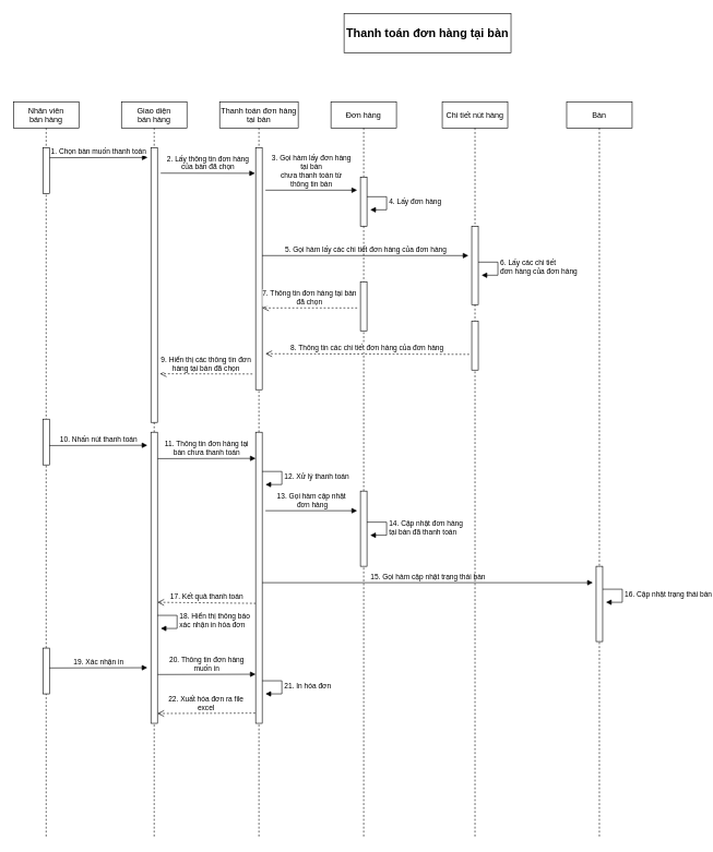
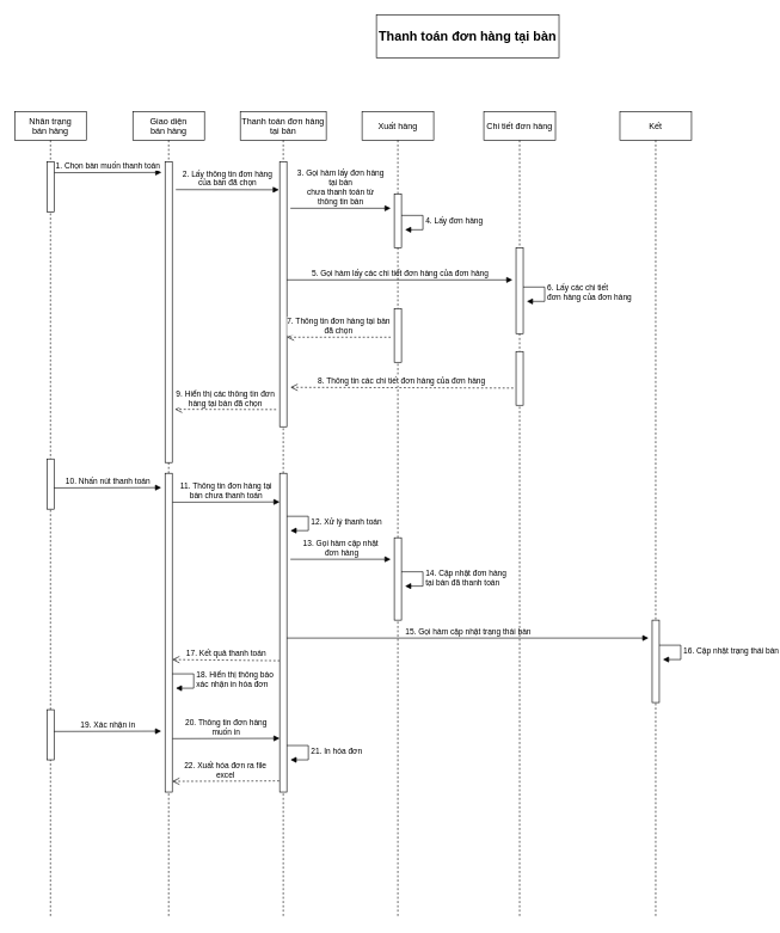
  <mxCell id="0" />
  <mxCell id="1" parent="0" />
  <mxCell id="2" value="&lt;b&gt;&lt;font style=&quot;font-size: 18px&quot;&gt;Thanh toán đơn hàng tại bàn&lt;/font&gt;&lt;/b&gt;" style="rounded=0;whiteSpace=wrap;html=1;fontSize=12;" parent="1" vertex="1"><mxGeometry x="525" y="20" width="255" height="60" as="geometry" /></mxCell>
- <mxCell id="3" value="Nhân viên&#10;bán hàng" style="shape=umlLifeline;perimeter=lifelinePerimeter;container=1;collapsible=0;recursiveResize=0;rounded=0;shadow=0;strokeWidth=1;" parent="1" vertex="1"><mxGeometry x="20" y="155" width="100" height="1125" as="geometry" /></mxCell>
+ <mxCell id="3" value="Nhân trạng&#10;bán hàng" style="shape=umlLifeline;perimeter=lifelinePerimeter;container=1;collapsible=0;recursiveResize=0;rounded=0;shadow=0;strokeWidth=1;" parent="1" vertex="1"><mxGeometry x="20" y="155" width="100" height="1125" as="geometry" /></mxCell>
  <mxCell id="4" value="" style="points=[];perimeter=orthogonalPerimeter;rounded=0;shadow=0;strokeWidth=1;" parent="3" vertex="1"><mxGeometry x="45" y="70" width="10" height="70" as="geometry" /></mxCell>
  <mxCell id="5" value="" style="points=[];perimeter=orthogonalPerimeter;rounded=0;shadow=0;strokeWidth=1;" parent="3" vertex="1"><mxGeometry x="45" y="485" width="10" height="70" as="geometry" /></mxCell>
  <mxCell id="6" value="" style="points=[];perimeter=orthogonalPerimeter;rounded=0;shadow=0;strokeWidth=1;" vertex="1" parent="3"><mxGeometry x="45" y="835" width="10" height="70" as="geometry" /></mxCell>
  <mxCell id="7" value="Giao diện &#10;bán hàng" style="shape=umlLifeline;perimeter=lifelinePerimeter;container=1;collapsible=0;recursiveResize=0;rounded=0;shadow=0;strokeWidth=1;" parent="1" vertex="1"><mxGeometry x="185" y="155" width="100" height="1125" as="geometry" /></mxCell>
  <mxCell id="8" value="" style="points=[];perimeter=orthogonalPerimeter;rounded=0;shadow=0;strokeWidth=1;" parent="7" vertex="1"><mxGeometry x="45" y="70" width="10" height="420" as="geometry" /></mxCell>
  <mxCell id="9" value="10. Nhấn nút thanh toán" style="html=1;verticalAlign=bottom;endArrow=block;rounded=0;exitX=1.037;exitY=0.22;exitDx=0;exitDy=0;exitPerimeter=0;" parent="7" edge="1"><mxGeometry width="80" relative="1" as="geometry"><mxPoint x="-110" y="525.4" as="sourcePoint" /><mxPoint x="39.63" y="525" as="targetPoint" /></mxGeometry></mxCell>
  <mxCell id="10" value="" style="points=[];perimeter=orthogonalPerimeter;rounded=0;shadow=0;strokeWidth=1;" parent="7" vertex="1"><mxGeometry x="45" y="505" width="10" height="445" as="geometry" /></mxCell>
  <mxCell id="11" value="17. Kết quả thanh toán" style="html=1;verticalAlign=bottom;endArrow=open;dashed=1;endSize=8;rounded=0;exitX=0.02;exitY=0.588;exitDx=0;exitDy=0;exitPerimeter=0;" edge="1" parent="7" source="18"><mxGeometry relative="1" as="geometry"><mxPoint x="135" y="765" as="sourcePoint" /><mxPoint x="55" y="765" as="targetPoint" /></mxGeometry></mxCell>
  <mxCell id="12" value="18. Hiển thị thông báo&lt;br&gt;xác nhận in hóa đơn" style="edgeStyle=orthogonalEdgeStyle;html=1;align=left;spacingLeft=2;endArrow=block;rounded=0;entryX=1;entryY=0;strokeWidth=1;" edge="1" parent="7"><mxGeometry relative="1" as="geometry"><mxPoint x="55" y="785" as="sourcePoint" /><Array as="points"><mxPoint x="85" y="785" /></Array><mxPoint x="60" y="805" as="targetPoint" /></mxGeometry></mxCell>
  <mxCell id="13" value="22. Xuất hóa đơn ra file&lt;br&gt;excel" style="html=1;verticalAlign=bottom;endArrow=open;dashed=1;endSize=8;rounded=0;exitX=-0.06;exitY=0.965;exitDx=0;exitDy=0;exitPerimeter=0;" edge="1" parent="7" source="18"><mxGeometry relative="1" as="geometry"><mxPoint x="135" y="935" as="sourcePoint" /><mxPoint x="55" y="935" as="targetPoint" /></mxGeometry></mxCell>
  <mxCell id="14" value="Thanh toán đơn hàng&#10;tại bàn" style="shape=umlLifeline;perimeter=lifelinePerimeter;container=1;collapsible=0;recursiveResize=0;rounded=0;shadow=0;strokeWidth=1;" parent="1" vertex="1"><mxGeometry x="335" y="155" width="120" height="1125" as="geometry" /></mxCell>
  <mxCell id="15" value="" style="points=[];perimeter=orthogonalPerimeter;rounded=0;shadow=0;strokeWidth=1;" parent="14" vertex="1"><mxGeometry x="55" y="70" width="10" height="370" as="geometry" /></mxCell>
  <mxCell id="16" value="5. Gọi hàm lấy các chi tiết đơn hàng của đơn hàng" style="html=1;verticalAlign=bottom;endArrow=block;rounded=0;strokeWidth=1;" parent="14" edge="1"><mxGeometry width="80" relative="1" as="geometry"><mxPoint x="65" y="235" as="sourcePoint" /><mxPoint x="380" y="235" as="targetPoint" /></mxGeometry></mxCell>
  <mxCell id="17" value="7. Thông tin đơn hàng tại bàn&lt;br&gt;đã chọn" style="html=1;verticalAlign=bottom;endArrow=open;dashed=1;endSize=8;rounded=0;strokeWidth=1;" parent="14" edge="1"><mxGeometry relative="1" as="geometry"><mxPoint x="210" y="315" as="sourcePoint" /><mxPoint x="65" y="315" as="targetPoint" /></mxGeometry></mxCell>
  <mxCell id="18" value="" style="points=[];perimeter=orthogonalPerimeter;rounded=0;shadow=0;strokeWidth=1;" parent="14" vertex="1"><mxGeometry x="55" y="505" width="10" height="445" as="geometry" /></mxCell>
  <mxCell id="19" value="11. Thông tin đơn hàng tại&lt;br&gt;bàn chưa thanh toán" style="html=1;verticalAlign=bottom;endArrow=block;rounded=0;exitX=1.037;exitY=0.22;exitDx=0;exitDy=0;exitPerimeter=0;" edge="1" parent="14"><mxGeometry width="80" relative="1" as="geometry"><mxPoint x="-94.63" y="545.4" as="sourcePoint" /><mxPoint x="55" y="545" as="targetPoint" /></mxGeometry></mxCell>
  <mxCell id="20" value="12. Xử lý thanh toán" style="edgeStyle=orthogonalEdgeStyle;html=1;align=left;spacingLeft=2;endArrow=block;rounded=0;entryX=1;entryY=0;strokeWidth=1;" edge="1" parent="14"><mxGeometry relative="1" as="geometry"><mxPoint x="65" y="565" as="sourcePoint" /><Array as="points"><mxPoint x="95" y="565" /></Array><mxPoint x="70" y="585" as="targetPoint" /></mxGeometry></mxCell>
  <mxCell id="21" value="15. Gọi hàm cập nhật trạng thái bàn" style="html=1;verticalAlign=bottom;endArrow=block;rounded=0;" edge="1" parent="14"><mxGeometry width="80" relative="1" as="geometry"><mxPoint x="65" y="735" as="sourcePoint" /><mxPoint x="570" y="735" as="targetPoint" /></mxGeometry></mxCell>
  <mxCell id="22" value="20. Thông tin đơn hàng&lt;br&gt;muốn in" style="html=1;verticalAlign=bottom;endArrow=block;rounded=0;exitX=1.037;exitY=0.22;exitDx=0;exitDy=0;exitPerimeter=0;" edge="1" parent="14"><mxGeometry width="80" relative="1" as="geometry"><mxPoint x="-94.63" y="875.4" as="sourcePoint" /><mxPoint x="55" y="875" as="targetPoint" /></mxGeometry></mxCell>
  <mxCell id="23" value="21. In hóa đơn" style="edgeStyle=orthogonalEdgeStyle;html=1;align=left;spacingLeft=2;endArrow=block;rounded=0;entryX=1;entryY=0;strokeWidth=1;" edge="1" parent="14"><mxGeometry relative="1" as="geometry"><mxPoint x="65" y="885" as="sourcePoint" /><Array as="points"><mxPoint x="95" y="885" /></Array><mxPoint x="70" y="905" as="targetPoint" /></mxGeometry></mxCell>
- <mxCell id="24" value="Đơn hàng" style="shape=umlLifeline;perimeter=lifelinePerimeter;container=1;collapsible=0;recursiveResize=0;rounded=0;shadow=0;strokeWidth=1;" parent="1" vertex="1"><mxGeometry x="505" y="155" width="100" height="1125" as="geometry" /></mxCell>
+ <mxCell id="24" value="Xuất hàng" style="shape=umlLifeline;perimeter=lifelinePerimeter;container=1;collapsible=0;recursiveResize=0;rounded=0;shadow=0;strokeWidth=1;" parent="1" vertex="1"><mxGeometry x="505" y="155" width="100" height="1125" as="geometry" /></mxCell>
  <mxCell id="25" value="" style="points=[];perimeter=orthogonalPerimeter;rounded=0;shadow=0;strokeWidth=1;" parent="24" vertex="1"><mxGeometry x="45" y="115" width="10" height="75" as="geometry" /></mxCell>
  <mxCell id="26" value="4. Lấy đơn hàng" style="edgeStyle=orthogonalEdgeStyle;html=1;align=left;spacingLeft=2;endArrow=block;rounded=0;entryX=1;entryY=0;strokeWidth=1;" parent="24" edge="1"><mxGeometry relative="1" as="geometry"><mxPoint x="55" y="145" as="sourcePoint" /><Array as="points"><mxPoint x="85" y="145" /></Array><mxPoint x="60" y="165" as="targetPoint" /></mxGeometry></mxCell>
  <mxCell id="27" value="" style="points=[];perimeter=orthogonalPerimeter;rounded=0;shadow=0;strokeWidth=1;" parent="24" vertex="1"><mxGeometry x="45" y="275" width="10" height="75" as="geometry" /></mxCell>
  <mxCell id="28" value="8. Thông tin các chi tiết đơn hàng của đơn hàng" style="html=1;verticalAlign=bottom;endArrow=open;dashed=1;endSize=8;rounded=0;strokeWidth=1;exitX=-0.379;exitY=0.68;exitDx=0;exitDy=0;exitPerimeter=0;" parent="24" source="34" edge="1"><mxGeometry relative="1" as="geometry"><mxPoint x="45" y="385" as="sourcePoint" /><mxPoint x="-100" y="385" as="targetPoint" /></mxGeometry></mxCell>
  <mxCell id="29" value="" style="points=[];perimeter=orthogonalPerimeter;rounded=0;shadow=0;strokeWidth=1;" vertex="1" parent="24"><mxGeometry x="45" y="595" width="10" height="115" as="geometry" /></mxCell>
  <mxCell id="30" value="14. Cập nhật đơn hàng&lt;br&gt;tại bàn đã thanh toán" style="edgeStyle=orthogonalEdgeStyle;html=1;align=left;spacingLeft=2;endArrow=block;rounded=0;entryX=1;entryY=0;strokeWidth=1;" edge="1" parent="24"><mxGeometry relative="1" as="geometry"><mxPoint x="55" y="642.5" as="sourcePoint" /><Array as="points"><mxPoint x="85" y="642.5" /></Array><mxPoint x="60" y="662.5" as="targetPoint" /></mxGeometry></mxCell>
- <mxCell id="31" value="Chi tiết nút hàng" style="shape=umlLifeline;perimeter=lifelinePerimeter;container=1;collapsible=0;recursiveResize=0;rounded=0;shadow=0;strokeWidth=1;" parent="1" vertex="1"><mxGeometry x="675" y="155" width="100" height="1125" as="geometry" /></mxCell>
+ <mxCell id="31" value="Chi tiết đơn hàng" style="shape=umlLifeline;perimeter=lifelinePerimeter;container=1;collapsible=0;recursiveResize=0;rounded=0;shadow=0;strokeWidth=1;" parent="1" vertex="1"><mxGeometry x="675" y="155" width="100" height="1125" as="geometry" /></mxCell>
  <mxCell id="32" value="" style="points=[];perimeter=orthogonalPerimeter;rounded=0;shadow=0;strokeWidth=1;" parent="31" vertex="1"><mxGeometry x="45" y="190" width="10" height="120" as="geometry" /></mxCell>
  <mxCell id="33" value="6. Lấy các chi tiết &lt;br&gt;đơn hàng của đơn hàng" style="edgeStyle=orthogonalEdgeStyle;html=1;align=left;spacingLeft=2;endArrow=block;rounded=0;entryX=1;entryY=0;strokeWidth=1;" parent="31" edge="1"><mxGeometry relative="1" as="geometry"><mxPoint x="55" y="245" as="sourcePoint" /><Array as="points"><mxPoint x="85" y="245" /></Array><mxPoint x="60" y="265" as="targetPoint" /></mxGeometry></mxCell>
  <mxCell id="34" value="" style="points=[];perimeter=orthogonalPerimeter;rounded=0;shadow=0;strokeWidth=1;" parent="31" vertex="1"><mxGeometry x="45" y="335" width="10" height="75" as="geometry" /></mxCell>
  <mxCell id="35" value="1. Chọn bàn muốn thanh toán" style="html=1;verticalAlign=bottom;endArrow=block;rounded=0;exitX=1.037;exitY=0.22;exitDx=0;exitDy=0;exitPerimeter=0;" parent="1" source="4" edge="1"><mxGeometry width="80" relative="1" as="geometry"><mxPoint x="75" y="235" as="sourcePoint" /><mxPoint x="225" y="240" as="targetPoint" /></mxGeometry></mxCell>
  <mxCell id="36" value="2. Lấy thông tin đơn hàng&lt;br&gt;của bàn đã chọn" style="html=1;verticalAlign=bottom;endArrow=block;rounded=0;entryX=-0.1;entryY=0.106;entryDx=0;entryDy=0;entryPerimeter=0;" parent="1" target="15" edge="1"><mxGeometry width="80" relative="1" as="geometry"><mxPoint x="245" y="264" as="sourcePoint" /><mxPoint x="385" y="260" as="targetPoint" /></mxGeometry></mxCell>
  <mxCell id="37" value="3. Gọi hàm lấy đơn hàng&lt;br&gt;tại bàn &lt;br&gt;chưa thanh toán từ&lt;br&gt;thông tin bàn" style="html=1;verticalAlign=bottom;endArrow=block;rounded=0;strokeWidth=1;" parent="1" edge="1"><mxGeometry width="80" relative="1" as="geometry"><mxPoint x="405" y="290" as="sourcePoint" /><mxPoint x="545" y="290" as="targetPoint" /></mxGeometry></mxCell>
  <mxCell id="38" value="9. Hiển thị các thông tin đơn&lt;br&gt;hàng tại bàn đã chọn" style="html=1;verticalAlign=bottom;endArrow=open;dashed=1;endSize=8;rounded=0;strokeWidth=1;entryX=1.379;entryY=0.823;entryDx=0;entryDy=0;entryPerimeter=0;" parent="1" target="8" edge="1"><mxGeometry relative="1" as="geometry"><mxPoint x="385" y="571" as="sourcePoint" /><mxPoint x="240" y="500" as="targetPoint" /></mxGeometry></mxCell>
  <mxCell id="39" value="13. Gọi hàm cập nhật&lt;br&gt;&amp;nbsp;đơn hàng" style="html=1;verticalAlign=bottom;endArrow=block;rounded=0;" edge="1" parent="1"><mxGeometry width="80" relative="1" as="geometry"><mxPoint x="405" y="780" as="sourcePoint" /><mxPoint x="545" y="780" as="targetPoint" /></mxGeometry></mxCell>
- <mxCell id="40" value="Bàn" style="shape=umlLifeline;perimeter=lifelinePerimeter;container=1;collapsible=0;recursiveResize=0;rounded=0;shadow=0;strokeWidth=1;" vertex="1" parent="1"><mxGeometry x="865" y="155" width="100" height="1125" as="geometry" /></mxCell>
+ <mxCell id="40" value="Kết" style="shape=umlLifeline;perimeter=lifelinePerimeter;container=1;collapsible=0;recursiveResize=0;rounded=0;shadow=0;strokeWidth=1;" vertex="1" parent="1"><mxGeometry x="865" y="155" width="100" height="1125" as="geometry" /></mxCell>
  <mxCell id="41" value="" style="points=[];perimeter=orthogonalPerimeter;rounded=0;shadow=0;strokeWidth=1;" vertex="1" parent="40"><mxGeometry x="45" y="710" width="10" height="115" as="geometry" /></mxCell>
  <mxCell id="42" value="16. Cập nhật trạng thái bàn" style="edgeStyle=orthogonalEdgeStyle;html=1;align=left;spacingLeft=2;endArrow=block;rounded=0;entryX=1;entryY=0;strokeWidth=1;" edge="1" parent="40"><mxGeometry relative="1" as="geometry"><mxPoint x="55" y="745" as="sourcePoint" /><Array as="points"><mxPoint x="85" y="745" /></Array><mxPoint x="60" y="765" as="targetPoint" /></mxGeometry></mxCell>
  <mxCell id="43" value="19. Xác nhận in" style="html=1;verticalAlign=bottom;endArrow=block;rounded=0;exitX=1.037;exitY=0.22;exitDx=0;exitDy=0;exitPerimeter=0;" edge="1" parent="1"><mxGeometry width="80" relative="1" as="geometry"><mxPoint x="75" y="1020.4" as="sourcePoint" /><mxPoint x="224.63" y="1020" as="targetPoint" /></mxGeometry></mxCell>
